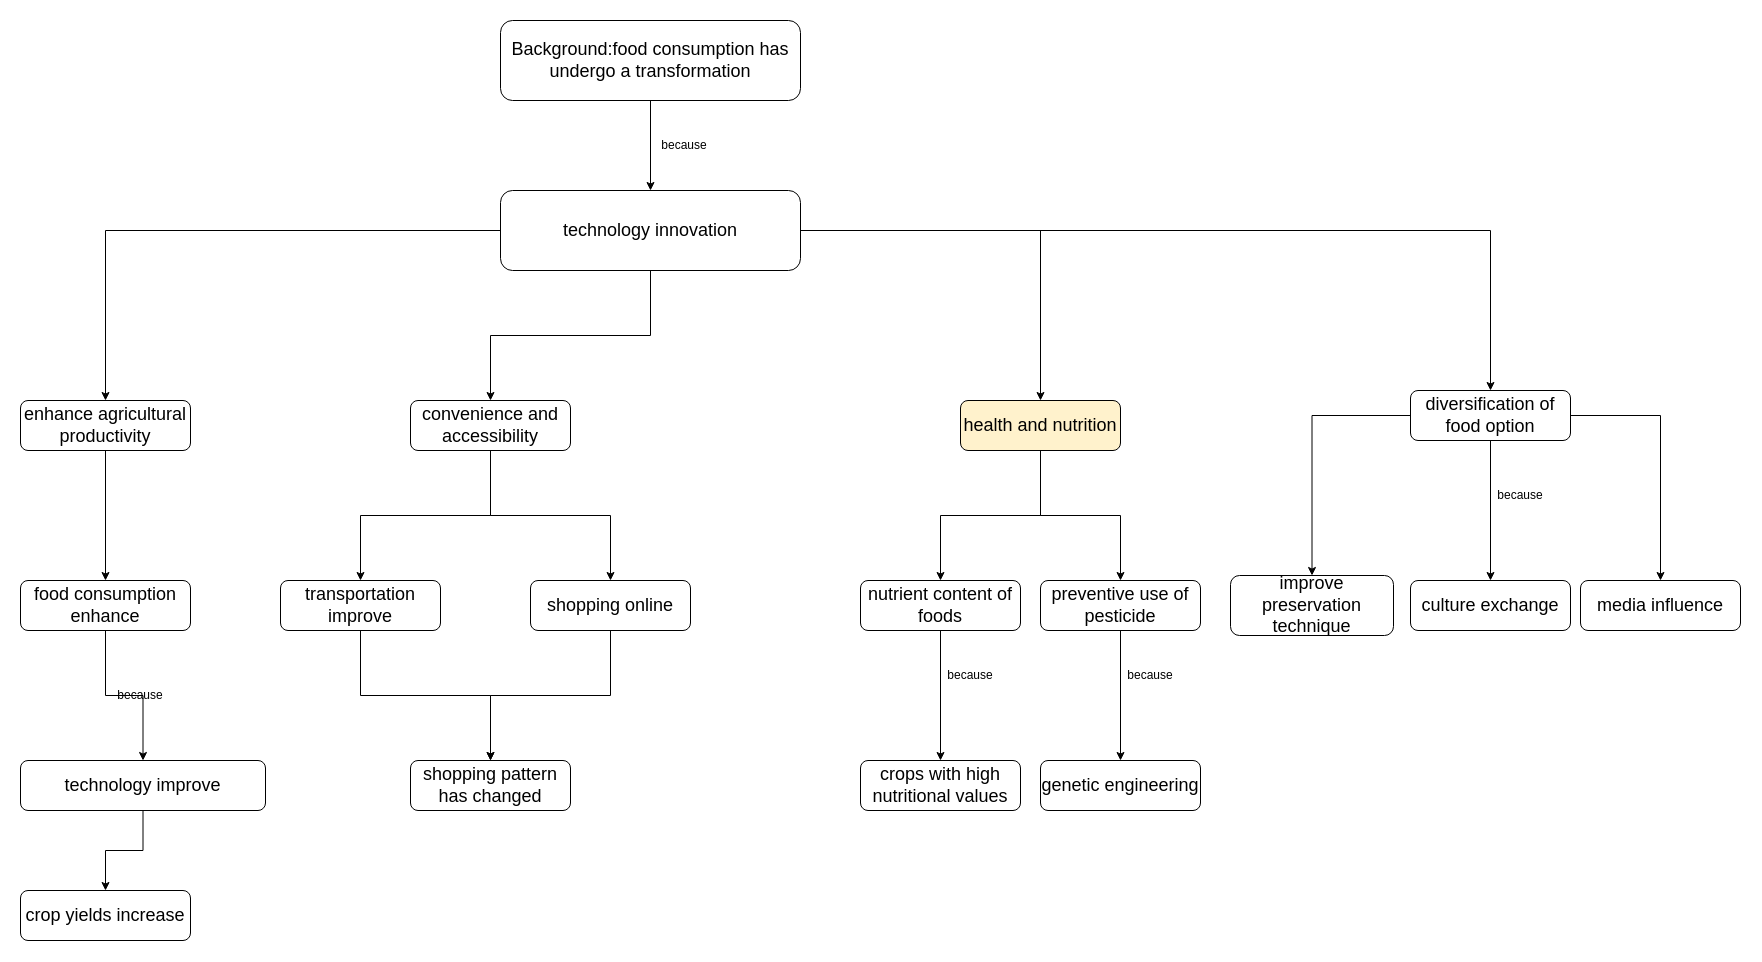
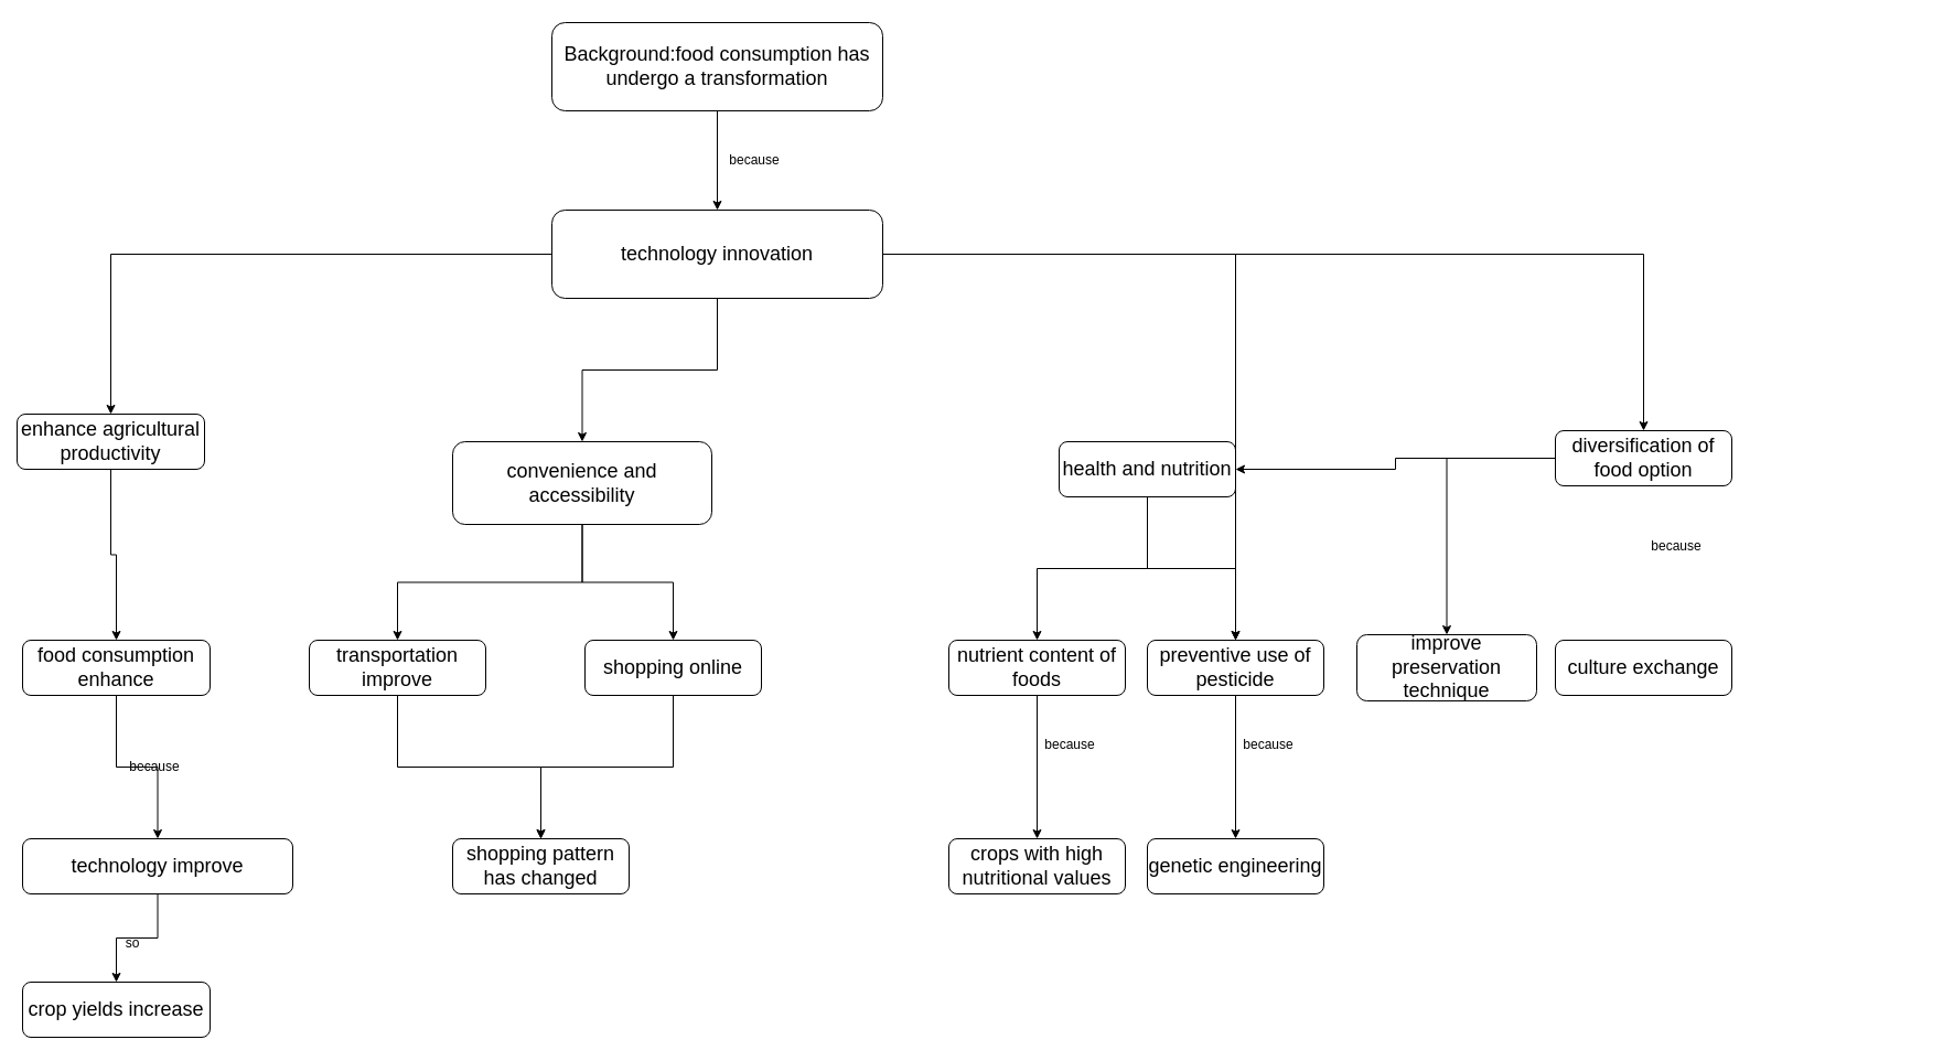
  <mxCell id="0" />
  <mxCell id="1" parent="0" />
  <mxCell id="2" style="edgeStyle=orthogonalEdgeStyle;rounded=0;orthogonalLoop=1;jettySize=auto;html=1;entryX=0.5;entryY=0;entryDx=0;entryDy=0;" parent="1" source="3" target="8" edge="1"><mxGeometry relative="1" as="geometry" /></mxCell>
  <mxCell id="3" value="&lt;font style=&quot;font-size: 18px;&quot;&gt;Background:food consumption has undergo a transformation&lt;/font&gt;" style="rounded=1;whiteSpace=wrap;html=1;fontSize=12;glass=0;strokeWidth=1;shadow=0;" parent="1" vertex="1"><mxGeometry x="500" y="20" width="300" height="80" as="geometry" /></mxCell>
  <mxCell id="4" style="edgeStyle=orthogonalEdgeStyle;rounded=0;orthogonalLoop=1;jettySize=auto;html=1;" parent="1" source="8" target="11" edge="1"><mxGeometry relative="1" as="geometry" /></mxCell>
  <mxCell id="5" style="edgeStyle=orthogonalEdgeStyle;rounded=0;orthogonalLoop=1;jettySize=auto;html=1;exitX=0.5;exitY=1;exitDx=0;exitDy=0;entryX=0.5;entryY=0;entryDx=0;entryDy=0;" parent="1" source="8" target="14" edge="1"><mxGeometry relative="1" as="geometry" /></mxCell>
  <mxCell id="6" style="edgeStyle=orthogonalEdgeStyle;rounded=0;orthogonalLoop=1;jettySize=auto;html=1;entryX=0.5;entryY=0;entryDx=0;entryDy=0;" parent="1" source="8" target="18" edge="1"><mxGeometry relative="1" as="geometry" /></mxCell>
- <mxCell id="7" style="edgeStyle=orthogonalEdgeStyle;rounded=0;orthogonalLoop=1;jettySize=auto;html=1;entryX=0.5;entryY=0;entryDx=0;entryDy=0;" parent="1" source="8" target="26" edge="1"><mxGeometry relative="1" as="geometry" /></mxCell>
+ <mxCell id="7" style="edgeStyle=orthogonalEdgeStyle;rounded=0;orthogonalLoop=1;jettySize=auto;html=1;" parent="1" source="8" target="43" edge="1"><mxGeometry relative="1" as="geometry" /></mxCell>
  <mxCell id="8" value="&lt;font style=&quot;font-size: 18px;&quot;&gt;technology innovation&lt;/font&gt;" style="rounded=1;whiteSpace=wrap;html=1;fontSize=12;glass=0;strokeWidth=1;shadow=0;" parent="1" vertex="1"><mxGeometry x="500" y="190" width="300" height="80" as="geometry" /></mxCell>
  <mxCell id="9" value="because" style="text;strokeColor=none;align=center;fillColor=none;html=1;verticalAlign=middle;whiteSpace=wrap;rounded=0;" parent="1" vertex="1"><mxGeometry x="654" y="130" width="60" height="30" as="geometry" /></mxCell>
  <mxCell id="10" style="edgeStyle=orthogonalEdgeStyle;rounded=0;orthogonalLoop=1;jettySize=auto;html=1;entryX=0.5;entryY=0;entryDx=0;entryDy=0;" parent="1" source="11" target="28" edge="1"><mxGeometry relative="1" as="geometry" /></mxCell>
- <mxCell id="11" value="&lt;font style=&quot;font-size: 18px;&quot;&gt;enhance agricultural productivity&lt;/font&gt;" style="rounded=1;whiteSpace=wrap;html=1;fontSize=12;glass=0;strokeWidth=1;shadow=0;" parent="1" vertex="1"><mxGeometry x="20" y="400" width="170" height="50" as="geometry" /></mxCell>
+ <mxCell id="11" value="&lt;font style=&quot;font-size: 18px;&quot;&gt;enhance agricultural productivity&lt;/font&gt;" style="rounded=1;whiteSpace=wrap;html=1;fontSize=12;glass=0;strokeWidth=1;shadow=0;" parent="1" vertex="1"><mxGeometry x="15" y="375" width="170" height="50" as="geometry" /></mxCell>
  <mxCell id="12" style="edgeStyle=orthogonalEdgeStyle;rounded=0;orthogonalLoop=1;jettySize=auto;html=1;" parent="1" source="14" target="20" edge="1"><mxGeometry relative="1" as="geometry" /></mxCell>
  <mxCell id="13" style="edgeStyle=orthogonalEdgeStyle;rounded=0;orthogonalLoop=1;jettySize=auto;html=1;" parent="1" source="14" target="22" edge="1"><mxGeometry relative="1" as="geometry" /></mxCell>
- <mxCell id="14" value="&lt;font style=&quot;font-size: 18px;&quot;&gt;convenience and accessibility&lt;/font&gt;" style="rounded=1;whiteSpace=wrap;html=1;fontSize=12;glass=0;strokeWidth=1;shadow=0;" parent="1" vertex="1"><mxGeometry x="410" y="400" width="160" height="50" as="geometry" /></mxCell>
+ <mxCell id="14" value="&lt;font style=&quot;font-size: 18px;&quot;&gt;convenience and accessibility&lt;/font&gt;" style="rounded=1;whiteSpace=wrap;html=1;fontSize=12;glass=0;strokeWidth=1;shadow=0;" parent="1" vertex="1"><mxGeometry x="410" y="400" width="235" height="75" as="geometry" /></mxCell>
  <mxCell id="15" style="edgeStyle=orthogonalEdgeStyle;rounded=0;orthogonalLoop=1;jettySize=auto;html=1;entryX=0.5;entryY=0;entryDx=0;entryDy=0;" parent="1" source="18" target="34" edge="1"><mxGeometry relative="1" as="geometry" /></mxCell>
- <mxCell id="16" style="edgeStyle=orthogonalEdgeStyle;rounded=0;orthogonalLoop=1;jettySize=auto;html=1;" parent="1" source="18" target="35" edge="1"><mxGeometry relative="1" as="geometry" /></mxCell>
- <mxCell id="17" style="edgeStyle=orthogonalEdgeStyle;rounded=0;orthogonalLoop=1;jettySize=auto;html=1;" parent="1" source="18" target="36" edge="1"><mxGeometry relative="1" as="geometry" /></mxCell>
+ <mxCell id="16" style="edgeStyle=orthogonalEdgeStyle;rounded=0;orthogonalLoop=1;jettySize=auto;html=1;" parent="1" source="18" target="26" edge="1"><mxGeometry relative="1" as="geometry" /></mxCell>
  <mxCell id="18" value="&lt;font style=&quot;font-size: 18px;&quot;&gt;diversification of food option&lt;/font&gt;" style="rounded=1;whiteSpace=wrap;html=1;fontSize=12;glass=0;strokeWidth=1;shadow=0;" parent="1" vertex="1"><mxGeometry x="1410" y="390" width="160" height="50" as="geometry" /></mxCell>
  <mxCell id="19" style="edgeStyle=orthogonalEdgeStyle;rounded=0;orthogonalLoop=1;jettySize=auto;html=1;entryX=0.5;entryY=0;entryDx=0;entryDy=0;" edge="1" parent="1" source="20" target="23"><mxGeometry relative="1" as="geometry" /></mxCell>
  <mxCell id="20" value="&lt;font style=&quot;font-size: 18px;&quot;&gt;transportation improve&lt;/font&gt;" style="rounded=1;whiteSpace=wrap;html=1;fontSize=12;glass=0;strokeWidth=1;shadow=0;" parent="1" vertex="1"><mxGeometry x="280" y="580" width="160" height="50" as="geometry" /></mxCell>
  <mxCell id="21" style="edgeStyle=orthogonalEdgeStyle;rounded=0;orthogonalLoop=1;jettySize=auto;html=1;entryX=0.5;entryY=0;entryDx=0;entryDy=0;" edge="1" parent="1" source="22" target="23"><mxGeometry relative="1" as="geometry" /></mxCell>
  <mxCell id="22" value="&lt;font style=&quot;font-size: 18px;&quot;&gt;shopping online&lt;/font&gt;" style="rounded=1;whiteSpace=wrap;html=1;fontSize=12;glass=0;strokeWidth=1;shadow=0;" parent="1" vertex="1"><mxGeometry x="530" y="580" width="160" height="50" as="geometry" /></mxCell>
  <mxCell id="23" value="&lt;font style=&quot;font-size: 18px;&quot;&gt;shopping pattern has changed&lt;/font&gt;" style="rounded=1;whiteSpace=wrap;html=1;fontSize=12;glass=0;strokeWidth=1;shadow=0;" parent="1" vertex="1"><mxGeometry x="410" y="760" width="160" height="50" as="geometry" /></mxCell>
  <mxCell id="24" style="edgeStyle=orthogonalEdgeStyle;rounded=0;orthogonalLoop=1;jettySize=auto;html=1;entryX=0.5;entryY=0;entryDx=0;entryDy=0;" parent="1" source="26" target="39" edge="1"><mxGeometry relative="1" as="geometry" /></mxCell>
  <mxCell id="25" value="" style="edgeStyle=orthogonalEdgeStyle;rounded=0;orthogonalLoop=1;jettySize=auto;html=1;" parent="1" source="26" target="43" edge="1"><mxGeometry relative="1" as="geometry" /></mxCell>
- <mxCell id="26" value="&lt;font style=&quot;font-size: 18px;&quot;&gt;health and nutrition&lt;/font&gt;" style="rounded=1;whiteSpace=wrap;html=1;fontSize=12;glass=0;strokeWidth=1;shadow=0;fillColor=#fff2cc;" parent="1" vertex="1"><mxGeometry x="960" y="400" width="160" height="50" as="geometry" /></mxCell>
+ <mxCell id="26" value="&lt;font style=&quot;font-size: 18px;&quot;&gt;health and nutrition&lt;/font&gt;" style="rounded=1;whiteSpace=wrap;html=1;fontSize=12;glass=0;strokeWidth=1;shadow=0;" parent="1" vertex="1"><mxGeometry x="960" y="400" width="160" height="50" as="geometry" /></mxCell>
  <mxCell id="27" style="edgeStyle=orthogonalEdgeStyle;rounded=0;orthogonalLoop=1;jettySize=auto;html=1;" parent="1" source="28" target="30" edge="1"><mxGeometry relative="1" as="geometry" /></mxCell>
  <mxCell id="28" value="&lt;font style=&quot;font-size: 18px;&quot;&gt;food consumption enhance&lt;/font&gt;" style="rounded=1;whiteSpace=wrap;html=1;fontSize=12;glass=0;strokeWidth=1;shadow=0;" parent="1" vertex="1"><mxGeometry x="20" y="580" width="170" height="50" as="geometry" /></mxCell>
  <mxCell id="29" style="edgeStyle=orthogonalEdgeStyle;rounded=0;orthogonalLoop=1;jettySize=auto;html=1;" parent="1" source="30" target="32" edge="1"><mxGeometry relative="1" as="geometry" /></mxCell>
  <mxCell id="30" value="&lt;font style=&quot;font-size: 18px;&quot;&gt;technology improve&lt;/font&gt;" style="rounded=1;whiteSpace=wrap;html=1;fontSize=12;glass=0;strokeWidth=1;shadow=0;" parent="1" vertex="1"><mxGeometry x="20" y="760" width="245" height="50" as="geometry" /></mxCell>
  <mxCell id="31" value="because" style="text;strokeColor=none;align=center;fillColor=none;html=1;verticalAlign=middle;whiteSpace=wrap;rounded=0;" parent="1" vertex="1"><mxGeometry x="110" y="680" width="60" height="30" as="geometry" /></mxCell>
  <mxCell id="32" value="&lt;font style=&quot;font-size: 18px;&quot;&gt;crop yields increase&lt;/font&gt;" style="rounded=1;whiteSpace=wrap;html=1;fontSize=12;glass=0;strokeWidth=1;shadow=0;" parent="1" vertex="1"><mxGeometry x="20" y="890" width="170" height="50" as="geometry" /></mxCell>
+ <mxCell id="33" value="so" style="text;strokeColor=none;align=center;fillColor=none;html=1;verticalAlign=middle;whiteSpace=wrap;rounded=0;" parent="1" vertex="1"><mxGeometry x="90" y="840" width="60" height="30" as="geometry" /></mxCell>
  <mxCell id="34" value="&lt;font style=&quot;font-size: 18px;&quot;&gt;improve preservation technique&lt;/font&gt;" style="rounded=1;whiteSpace=wrap;html=1;fontSize=12;glass=0;strokeWidth=1;shadow=0;" parent="1" vertex="1"><mxGeometry x="1230" y="575" width="163" height="60" as="geometry" /></mxCell>
  <mxCell id="35" value="&lt;font style=&quot;font-size: 18px;&quot;&gt;culture exchange&lt;/font&gt;" style="rounded=1;whiteSpace=wrap;html=1;fontSize=12;glass=0;strokeWidth=1;shadow=0;" parent="1" vertex="1"><mxGeometry x="1410" y="580" width="160" height="50" as="geometry" /></mxCell>
- <mxCell id="36" value="&lt;font style=&quot;font-size: 18px;&quot;&gt;media influence&lt;/font&gt;" style="rounded=1;whiteSpace=wrap;html=1;fontSize=12;glass=0;strokeWidth=1;shadow=0;" parent="1" vertex="1"><mxGeometry x="1580" y="580" width="160" height="50" as="geometry" /></mxCell>
  <mxCell id="37" value="because" style="text;strokeColor=none;align=center;fillColor=none;html=1;verticalAlign=middle;whiteSpace=wrap;rounded=0;" parent="1" vertex="1"><mxGeometry x="1490" y="480" width="60" height="30" as="geometry" /></mxCell>
  <mxCell id="38" value="" style="edgeStyle=orthogonalEdgeStyle;rounded=0;orthogonalLoop=1;jettySize=auto;html=1;" parent="1" source="39" target="40" edge="1"><mxGeometry relative="1" as="geometry" /></mxCell>
  <mxCell id="39" value="&lt;font style=&quot;font-size: 18px;&quot;&gt;nutrient content of foods&lt;/font&gt;" style="rounded=1;whiteSpace=wrap;html=1;fontSize=12;glass=0;strokeWidth=1;shadow=0;" parent="1" vertex="1"><mxGeometry x="860" y="580" width="160" height="50" as="geometry" /></mxCell>
  <mxCell id="40" value="&lt;font style=&quot;font-size: 18px;&quot;&gt;crops with high nutritional values&lt;/font&gt;" style="rounded=1;whiteSpace=wrap;html=1;fontSize=12;glass=0;strokeWidth=1;shadow=0;" parent="1" vertex="1"><mxGeometry x="860" y="760" width="160" height="50" as="geometry" /></mxCell>
  <mxCell id="41" value="because" style="text;strokeColor=none;align=center;fillColor=none;html=1;verticalAlign=middle;whiteSpace=wrap;rounded=0;" parent="1" vertex="1"><mxGeometry x="940" y="660" width="60" height="30" as="geometry" /></mxCell>
  <mxCell id="42" value="" style="edgeStyle=orthogonalEdgeStyle;rounded=0;orthogonalLoop=1;jettySize=auto;html=1;" parent="1" source="43" target="44" edge="1"><mxGeometry relative="1" as="geometry" /></mxCell>
  <mxCell id="43" value="&lt;span style=&quot;font-size: 18px;&quot;&gt;preventive use of pesticide&lt;/span&gt;" style="rounded=1;whiteSpace=wrap;html=1;fontSize=12;glass=0;strokeWidth=1;shadow=0;" parent="1" vertex="1"><mxGeometry x="1040" y="580" width="160" height="50" as="geometry" /></mxCell>
  <mxCell id="44" value="&lt;span style=&quot;font-size: 18px;&quot;&gt;genetic engineering&lt;/span&gt;" style="rounded=1;whiteSpace=wrap;html=1;fontSize=12;glass=0;strokeWidth=1;shadow=0;" parent="1" vertex="1"><mxGeometry x="1040" y="760" width="160" height="50" as="geometry" /></mxCell>
  <mxCell id="45" value="because" style="text;strokeColor=none;align=center;fillColor=none;html=1;verticalAlign=middle;whiteSpace=wrap;rounded=0;" vertex="1" parent="1"><mxGeometry x="1120" y="660" width="60" height="30" as="geometry" /></mxCell>
